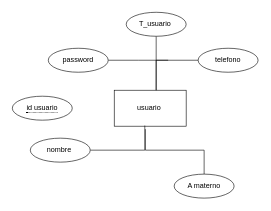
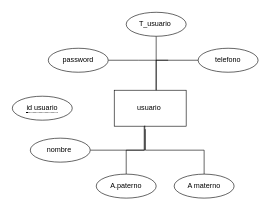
  <mxCell id="0" />
  <mxCell id="1" parent="0" />
  <mxCell id="2" value="usuario&amp;nbsp;" style="rounded=0;whiteSpace=wrap;html=1;" vertex="1" parent="1"><mxGeometry x="190" y="150" width="120" height="60" as="geometry" /></mxCell>
  <mxCell id="3" style="edgeStyle=orthogonalEdgeStyle;rounded=0;orthogonalLoop=1;jettySize=auto;html=1;exitX=0.5;exitY=1;exitDx=0;exitDy=0;" edge="1" parent="1"><mxGeometry relative="1" as="geometry"><mxPoint x="60" y="220" as="sourcePoint" /><mxPoint x="60" y="220" as="targetPoint" /></mxGeometry></mxCell>
  <mxCell id="4" value="&lt;span style=&quot;border-bottom: 1px dotted&quot;&gt;id usuario&lt;/span&gt;" style="ellipse;whiteSpace=wrap;html=1;align=center;" vertex="1" parent="1"><mxGeometry x="20" y="160" width="100" height="40" as="geometry" /></mxCell>
  <mxCell id="5" style="edgeStyle=orthogonalEdgeStyle;rounded=0;orthogonalLoop=1;jettySize=auto;html=1;entryX=0.425;entryY=0.983;entryDx=0;entryDy=0;entryPerimeter=0;startArrow=none;startFill=0;endArrow=none;endFill=0;" edge="1" parent="1" source="6" target="2"><mxGeometry relative="1" as="geometry" /></mxCell>
  <mxCell id="6" value="nombre&amp;nbsp;" style="ellipse;whiteSpace=wrap;html=1;align=center;" vertex="1" parent="1"><mxGeometry x="50" y="230" width="100" height="40" as="geometry" /></mxCell>
  <mxCell id="7" style="edgeStyle=orthogonalEdgeStyle;rounded=0;orthogonalLoop=1;jettySize=auto;html=1;entryX=0.433;entryY=1.083;entryDx=0;entryDy=0;entryPerimeter=0;endArrow=none;endFill=0;" edge="1" parent="1" source="8" target="2"><mxGeometry relative="1" as="geometry" /></mxCell>
  <mxCell id="8" value="A materno" style="ellipse;whiteSpace=wrap;html=1;align=center;" vertex="1" parent="1"><mxGeometry x="290" y="290" width="100" height="40" as="geometry" /></mxCell>
+ <mxCell id="9" style="edgeStyle=orthogonalEdgeStyle;rounded=0;orthogonalLoop=1;jettySize=auto;html=1;entryX=0.417;entryY=1;entryDx=0;entryDy=0;entryPerimeter=0;startArrow=none;startFill=0;endArrow=none;endFill=0;" edge="1" parent="1" source="10" target="2"><mxGeometry relative="1" as="geometry" /></mxCell>
+ <mxCell id="10" value="A.paterno" style="ellipse;whiteSpace=wrap;html=1;align=center;" vertex="1" parent="1"><mxGeometry x="160" y="290" width="100" height="40" as="geometry" /></mxCell>
  <mxCell id="11" style="edgeStyle=orthogonalEdgeStyle;rounded=0;orthogonalLoop=1;jettySize=auto;html=1;entryX=0.583;entryY=0;entryDx=0;entryDy=0;entryPerimeter=0;endArrow=none;endFill=0;" edge="1" parent="1" source="12" target="2"><mxGeometry relative="1" as="geometry" /></mxCell>
  <mxCell id="12" value="telefono" style="ellipse;whiteSpace=wrap;html=1;align=center;" vertex="1" parent="1"><mxGeometry x="330" y="80" width="100" height="40" as="geometry" /></mxCell>
  <mxCell id="13" style="edgeStyle=orthogonalEdgeStyle;rounded=0;orthogonalLoop=1;jettySize=auto;html=1;endArrow=none;endFill=0;" edge="1" parent="1" source="14"><mxGeometry relative="1" as="geometry"><mxPoint x="280" y="100" as="targetPoint" /></mxGeometry></mxCell>
  <mxCell id="14" value="password" style="ellipse;whiteSpace=wrap;html=1;align=center;" vertex="1" parent="1"><mxGeometry x="80" y="80" width="100" height="40" as="geometry" /></mxCell>
  <mxCell id="15" style="edgeStyle=orthogonalEdgeStyle;rounded=0;orthogonalLoop=1;jettySize=auto;html=1;entryX=0.583;entryY=0;entryDx=0;entryDy=0;entryPerimeter=0;endArrow=none;endFill=0;" edge="1" parent="1" source="16" target="2"><mxGeometry relative="1" as="geometry" /></mxCell>
  <mxCell id="16" value="T_usuario&amp;nbsp;" style="ellipse;whiteSpace=wrap;html=1;align=center;" vertex="1" parent="1"><mxGeometry x="210" y="20" width="100" height="40" as="geometry" /></mxCell>
